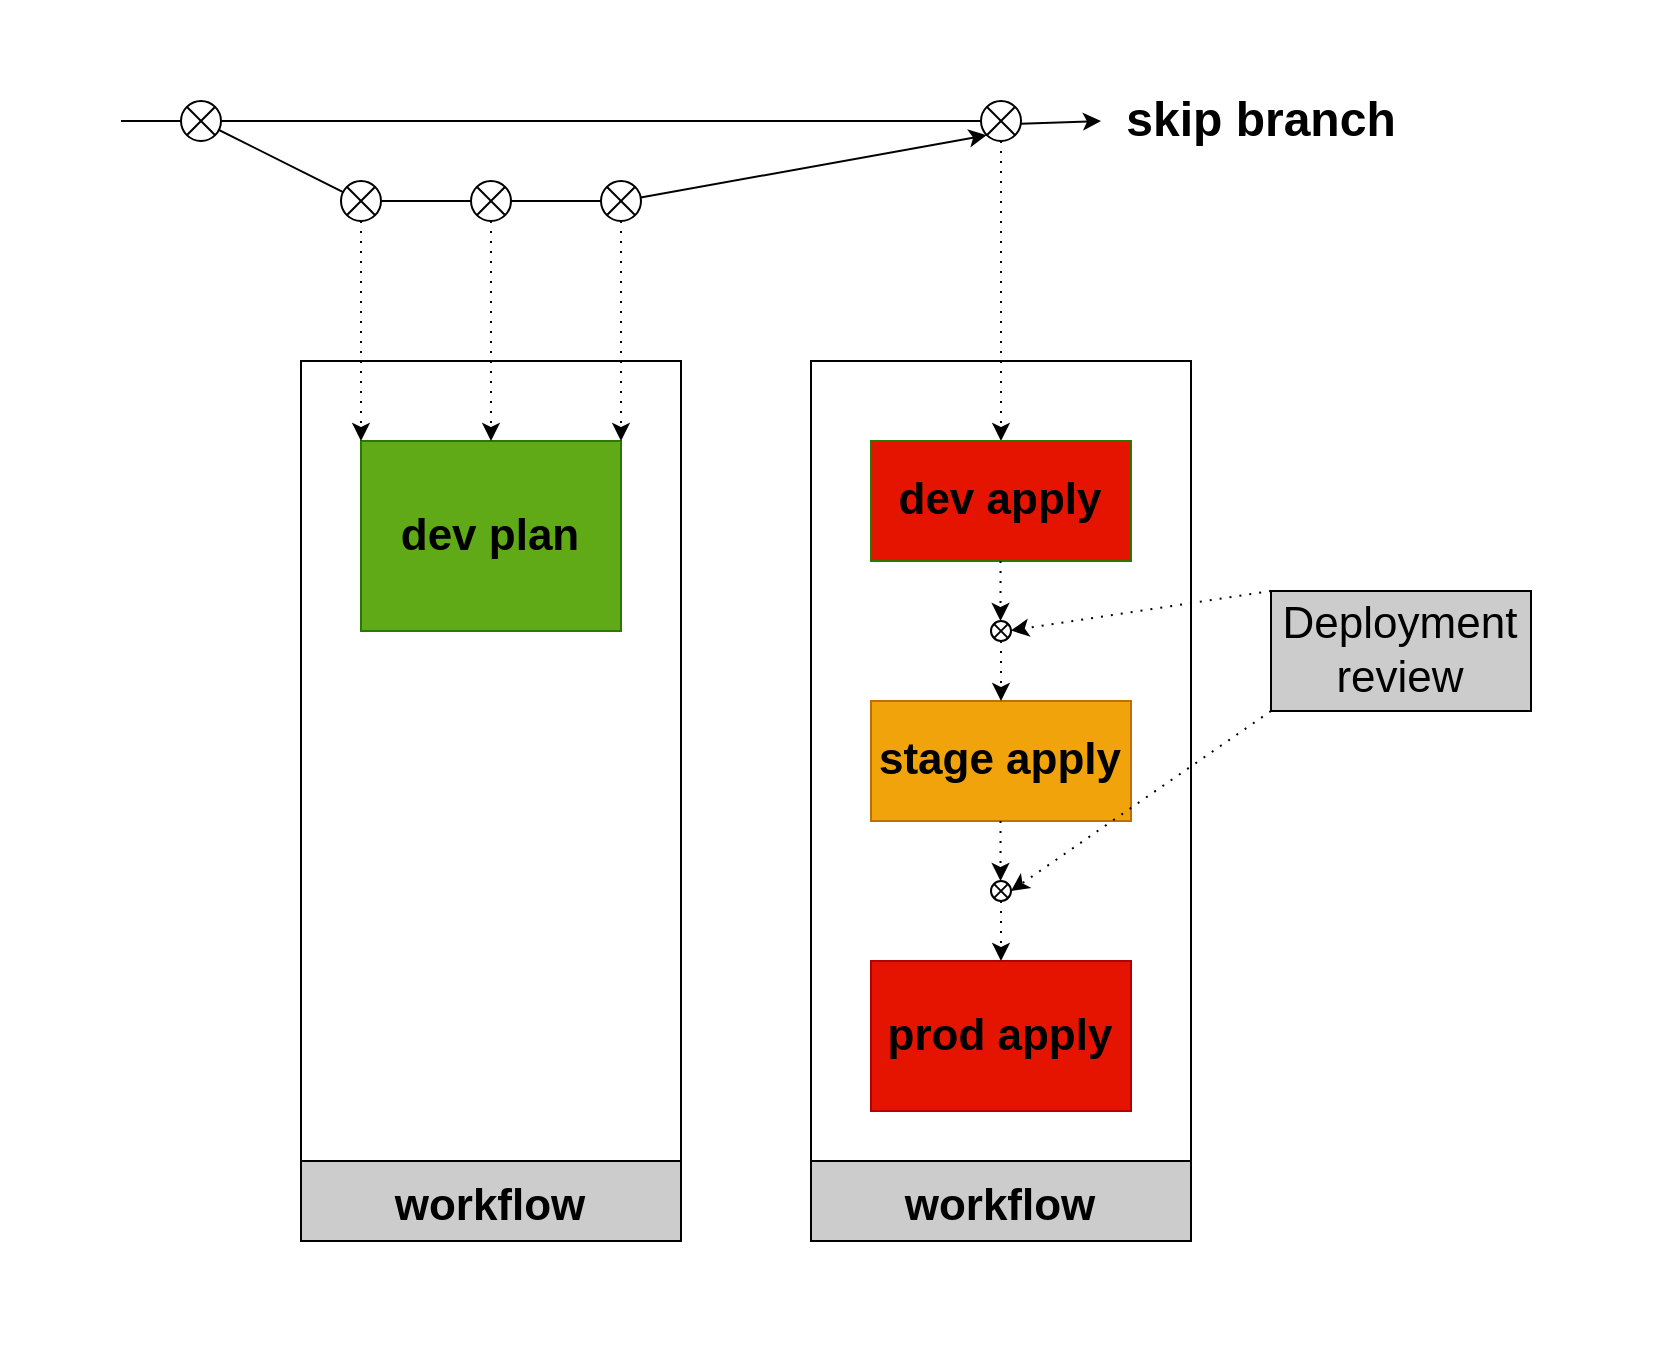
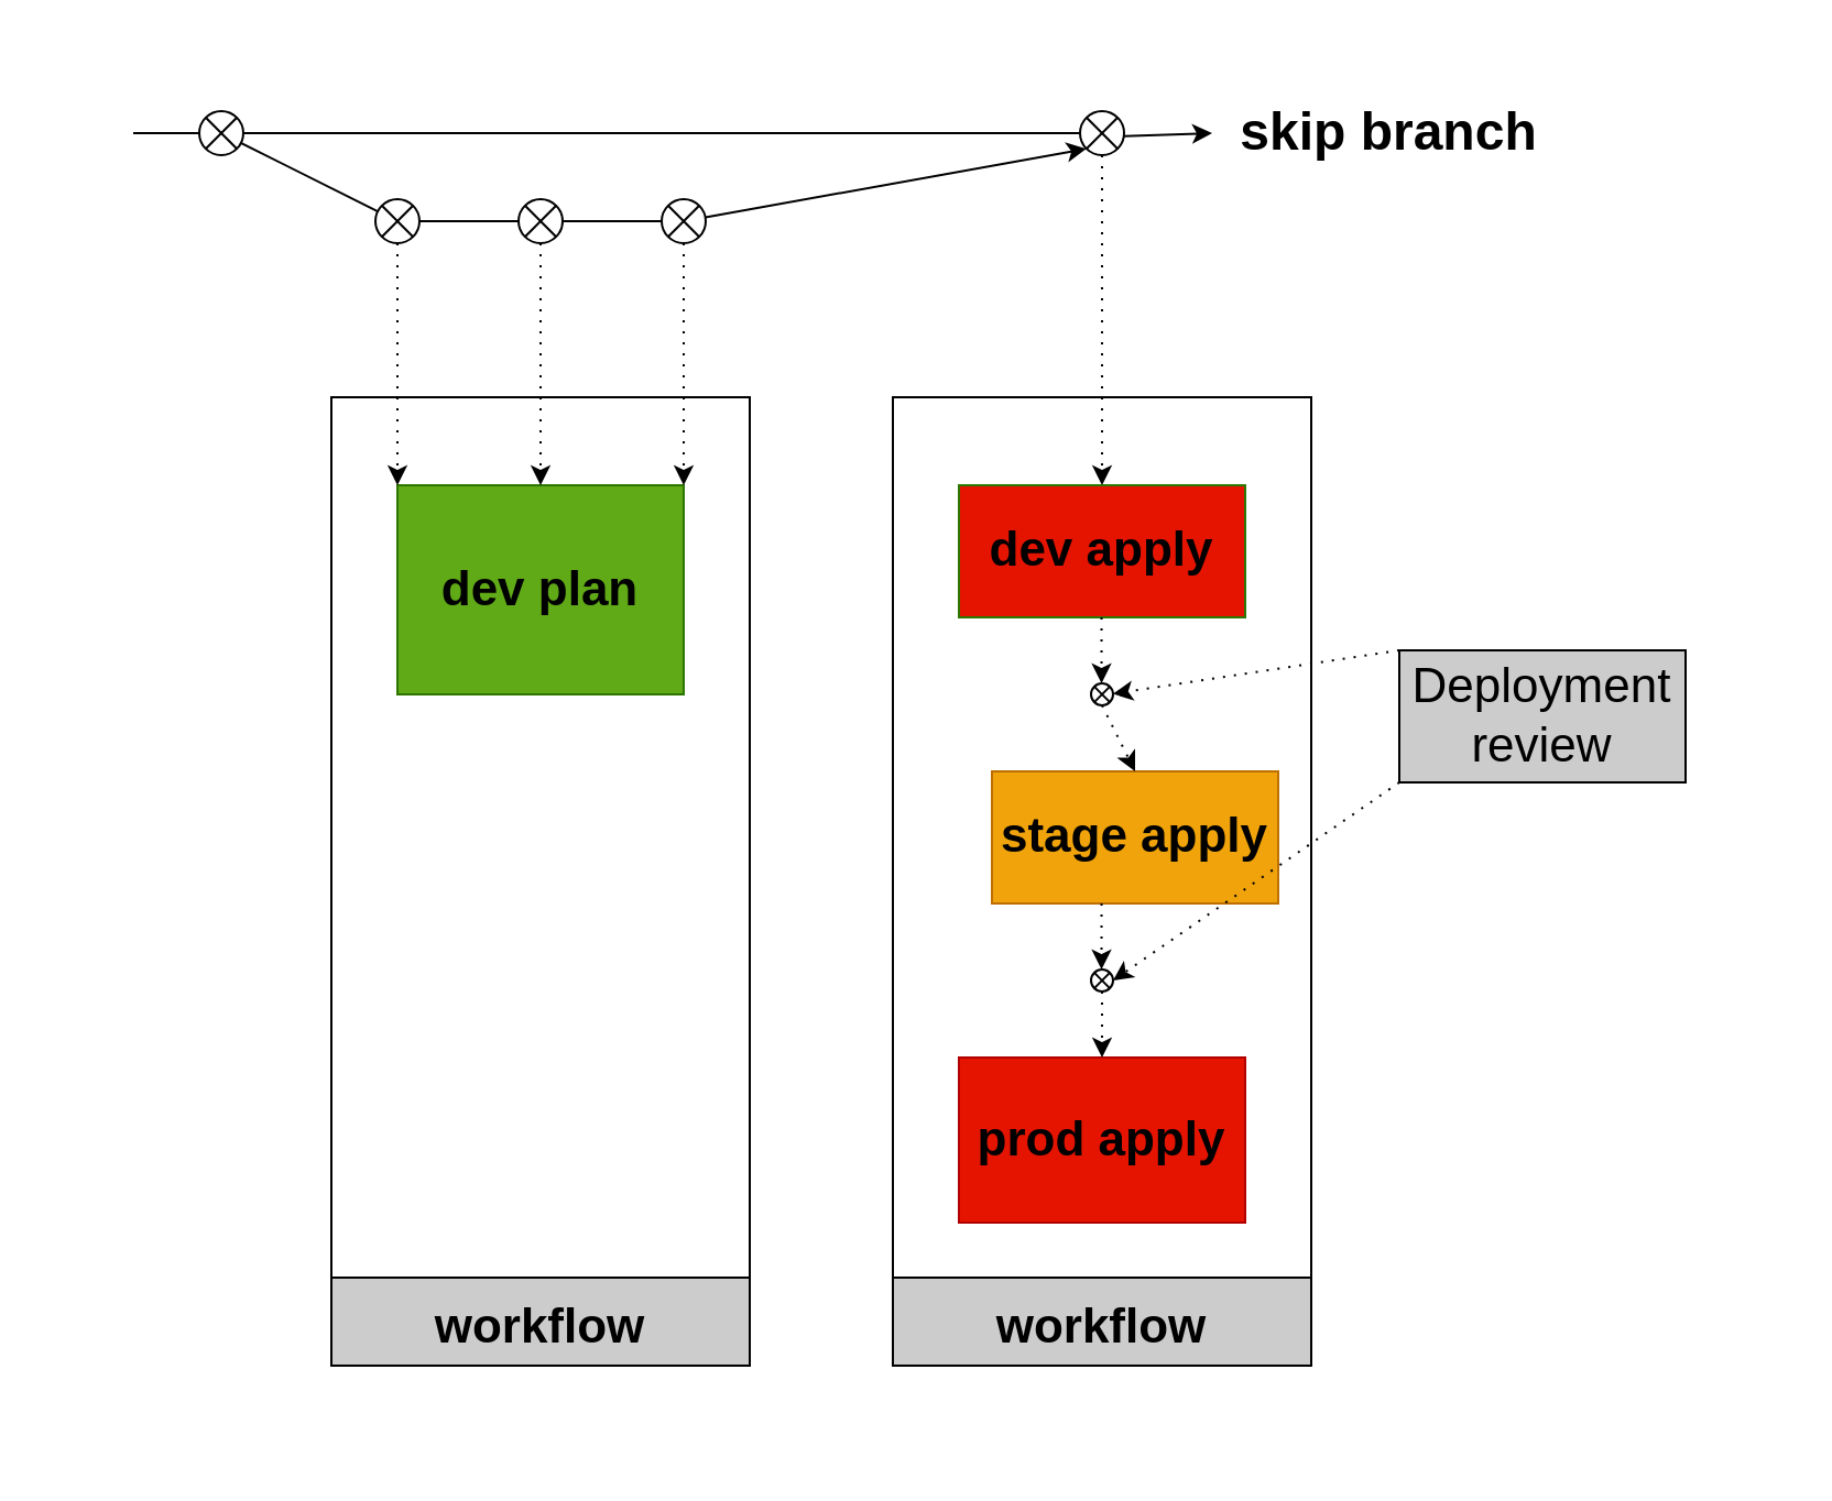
  <mxCell id="0" />
  <mxCell id="1" parent="0" />
  <mxCell id="2" value="" style="rounded=0;whiteSpace=wrap;html=1;strokeColor=#FFFFFF;fontSize=22;fontColor=#FFFFFF;fillColor=#FFFFFF;" vertex="1" parent="1"><mxGeometry y="20" width="790" height="640" as="geometry" x="20" /></mxCell>
  <mxCell id="3" value="" style="endArrow=classic;html=1;startArrow=none;strokeColor=#000000;" edge="1" parent="1" source="10" target="26"><mxGeometry width="50" height="50" relative="1" as="geometry"><mxPoint x="60" y="60" as="sourcePoint" /><mxPoint x="560" y="60" as="targetPoint" /></mxGeometry></mxCell>
  <mxCell id="4" value="" style="endArrow=classic;html=1;startArrow=none;entryX=0;entryY=1;entryDx=0;entryDy=0;strokeColor=#000000;" edge="1" parent="1" source="24" target="10"><mxGeometry width="50" height="50" relative="1" as="geometry"><mxPoint x="420" y="100" as="sourcePoint" /><mxPoint x="500" y="100" as="targetPoint" /></mxGeometry></mxCell>
  <mxCell id="5" value="" style="endArrow=none;html=1;strokeColor=#000000;" edge="1" parent="1" target="6"><mxGeometry width="50" height="50" relative="1" as="geometry"><mxPoint x="100" y="60" as="sourcePoint" /><mxPoint x="420" y="100" as="targetPoint" /><Array as="points" /></mxGeometry></mxCell>
  <mxCell id="6" value="" style="shape=sumEllipse;perimeter=ellipsePerimeter;whiteSpace=wrap;html=1;backgroundOutline=1;fillColor=#FFFFFF;strokeColor=#000000;" vertex="1" parent="1"><mxGeometry x="170" y="90" width="20" height="20" as="geometry" /></mxCell>
  <mxCell id="7" value="" style="endArrow=none;html=1;startArrow=none;strokeColor=#000000;" edge="1" parent="1" source="6" target="8"><mxGeometry width="50" height="50" relative="1" as="geometry"><mxPoint x="180" y="100" as="sourcePoint" /><mxPoint x="420" y="100" as="targetPoint" /><Array as="points" /></mxGeometry></mxCell>
  <mxCell id="8" value="" style="shape=sumEllipse;perimeter=ellipsePerimeter;whiteSpace=wrap;html=1;backgroundOutline=1;fillColor=#FFFFFF;strokeColor=#000000;" vertex="1" parent="1"><mxGeometry x="235" y="90" width="20" height="20" as="geometry" /></mxCell>
  <mxCell id="9" value="" style="endArrow=none;html=1;strokeColor=#000000;" edge="1" parent="1" target="10"><mxGeometry width="50" height="50" relative="1" as="geometry"><mxPoint x="60" y="60" as="sourcePoint" /><mxPoint x="660" y="60" as="targetPoint" /></mxGeometry></mxCell>
  <mxCell id="10" value="" style="shape=sumEllipse;perimeter=ellipsePerimeter;whiteSpace=wrap;html=1;backgroundOutline=1;fillColor=#FFFFFF;strokeColor=#000000;" vertex="1" parent="1"><mxGeometry x="490" y="50" width="20" height="20" as="geometry" /></mxCell>
  <mxCell id="11" value="" style="shape=sumEllipse;perimeter=ellipsePerimeter;whiteSpace=wrap;html=1;backgroundOutline=1;fillColor=#FFFFFF;strokeColor=#000000;" vertex="1" parent="1"><mxGeometry x="90" y="50" width="20" height="20" as="geometry" /></mxCell>
  <mxCell id="12" value="" style="endArrow=classic;html=1;dashed=1;dashPattern=1 4;exitX=0.5;exitY=1;exitDx=0;exitDy=0;entryX=0.5;entryY=0;entryDx=0;entryDy=0;strokeColor=#000000;" edge="1" parent="1" source="10" target="13"><mxGeometry width="50" height="50" relative="1" as="geometry"><mxPoint x="700" y="510" as="sourcePoint" /><mxPoint x="690" y="130" as="targetPoint" /></mxGeometry></mxCell>
  <mxCell id="13" value="&lt;font style=&quot;font-size: 22px;&quot;&gt;&lt;b&gt;dev apply&lt;/b&gt;&lt;/font&gt;" style="rounded=0;whiteSpace=wrap;html=1;fillColor=#e51400;fontColor=#000000;strokeColor=#2D7600;" vertex="1" parent="1"><mxGeometry x="435" y="220" width="130" height="60" as="geometry" /></mxCell>
- <mxCell id="14" value="&lt;font style=&quot;font-size: 22px;&quot;&gt;&lt;b&gt;stage apply&lt;/b&gt;&lt;/font&gt;" style="rounded=0;whiteSpace=wrap;html=1;fillColor=#f0a30a;fontColor=#000000;strokeColor=#BD7000;" vertex="1" parent="1"><mxGeometry x="435" y="350" width="130" height="60" as="geometry" /></mxCell>
+ <mxCell id="14" value="&lt;font style=&quot;font-size: 22px;&quot;&gt;&lt;b&gt;stage apply&lt;/b&gt;&lt;/font&gt;" style="rounded=0;whiteSpace=wrap;html=1;fillColor=#f0a30a;fontColor=#000000;strokeColor=#BD7000;" vertex="1" parent="1"><mxGeometry x="450" y="350" width="130" height="60" as="geometry" /></mxCell>
  <mxCell id="15" value="&lt;font style=&quot;font-size: 22px;&quot;&gt;&lt;b&gt;prod apply&lt;/b&gt;&lt;/font&gt;" style="rounded=0;whiteSpace=wrap;html=1;fillColor=#e51400;fontColor=#000000;strokeColor=#B20000;" vertex="1" parent="1"><mxGeometry x="435" y="480" width="130" height="75" as="geometry" /></mxCell>
  <mxCell id="16" value="workflow" style="swimlane;strokeColor=#000000;fontSize=22;fontColor=#000000;direction=west;startSize=40;fillColor=#CCCCCC;" vertex="1" parent="1"><mxGeometry x="405" y="180" width="190" height="440" as="geometry"><mxRectangle x="410" y="220" width="140" height="40" as="alternateBounds" /></mxGeometry></mxCell>
  <mxCell id="17" value="" style="endArrow=classic;html=1;dashed=1;dashPattern=1 4;entryX=0.5;entryY=0;entryDx=0;entryDy=0;strokeColor=#000000;exitX=0.5;exitY=1;exitDx=0;exitDy=0;startArrow=none;" edge="1" parent="16"><mxGeometry width="50" height="50" relative="1" as="geometry"><mxPoint x="94.76" y="100" as="sourcePoint" /><mxPoint x="94.76" y="130" as="targetPoint" /></mxGeometry></mxCell>
  <mxCell id="18" value="" style="endArrow=classic;html=1;dashed=1;dashPattern=1 4;entryX=0.5;entryY=0;entryDx=0;entryDy=0;strokeColor=#000000;exitX=0.5;exitY=1;exitDx=0;exitDy=0;startArrow=none;" edge="1" parent="16"><mxGeometry width="50" height="50" relative="1" as="geometry"><mxPoint x="94.76" y="230" as="sourcePoint" /><mxPoint x="94.76" y="260" as="targetPoint" /></mxGeometry></mxCell>
  <mxCell id="19" value="workflow" style="swimlane;strokeColor=#000000;fontSize=22;fontColor=#000000;direction=west;startSize=40;fillColor=#CCCCCC;" vertex="1" parent="1"><mxGeometry x="150" y="180" width="190" height="440" as="geometry"><mxRectangle x="410" y="220" width="140" height="40" as="alternateBounds" /></mxGeometry></mxCell>
  <mxCell id="20" value="&lt;font style=&quot;font-size: 22px;&quot;&gt;&lt;b&gt;dev plan&lt;/b&gt;&lt;/font&gt;" style="rounded=0;whiteSpace=wrap;html=1;fillColor=#60a917;fontColor=#000000;strokeColor=#2D7600;" vertex="1" parent="19"><mxGeometry x="30" y="40" width="130" height="95" as="geometry" /></mxCell>
  <mxCell id="21" value="" style="endArrow=classic;html=1;dashed=1;dashPattern=1 4;exitX=0.5;exitY=1;exitDx=0;exitDy=0;entryX=0;entryY=0;entryDx=0;entryDy=0;strokeColor=#000000;" edge="1" parent="1" source="6" target="20"><mxGeometry width="50" height="50" relative="1" as="geometry"><mxPoint x="740" y="140" as="sourcePoint" /><mxPoint x="740" y="290" as="targetPoint" /></mxGeometry></mxCell>
  <mxCell id="22" value="" style="endArrow=classic;html=1;dashed=1;dashPattern=1 4;exitX=0.5;exitY=1;exitDx=0;exitDy=0;entryX=0.5;entryY=0;entryDx=0;entryDy=0;strokeColor=#000000;" edge="1" parent="1" source="8" target="20"><mxGeometry width="50" height="50" relative="1" as="geometry"><mxPoint x="190" y="120" as="sourcePoint" /><mxPoint x="255" y="230" as="targetPoint" /></mxGeometry></mxCell>
  <mxCell id="23" value="" style="endArrow=none;html=1;startArrow=none;strokeColor=#000000;" edge="1" parent="1" source="8" target="24"><mxGeometry width="50" height="50" relative="1" as="geometry"><mxPoint x="235" y="100" as="sourcePoint" /><mxPoint x="420" y="100" as="targetPoint" /><Array as="points" /></mxGeometry></mxCell>
  <mxCell id="24" value="" style="shape=sumEllipse;perimeter=ellipsePerimeter;whiteSpace=wrap;html=1;backgroundOutline=1;fillColor=#FFFFFF;strokeColor=#000000;" vertex="1" parent="1"><mxGeometry x="300" y="90" width="20" height="20" as="geometry" /></mxCell>
  <mxCell id="25" value="" style="endArrow=classic;html=1;dashed=1;dashPattern=1 4;exitX=0.5;exitY=1;exitDx=0;exitDy=0;entryX=1;entryY=0;entryDx=0;entryDy=0;strokeColor=#000000;" edge="1" parent="1" source="24" target="20"><mxGeometry width="50" height="50" relative="1" as="geometry"><mxPoint x="255" y="120" as="sourcePoint" /><mxPoint x="255" y="230" as="targetPoint" /></mxGeometry></mxCell>
  <mxCell id="26" value="&lt;font color=&quot;#000000&quot;&gt;skip branch&lt;/font&gt;" style="text;strokeColor=none;fillColor=none;html=1;fontSize=24;fontStyle=1;verticalAlign=middle;align=center;fontColor=#FFFFFF;" vertex="1" parent="1"><mxGeometry x="550" y="40" width="160" height="40" as="geometry" /></mxCell>
  <mxCell id="27" value="" style="endArrow=classic;html=1;dashed=1;dashPattern=1 4;entryX=0.5;entryY=0;entryDx=0;entryDy=0;strokeColor=#000000;exitX=0.5;exitY=1;exitDx=0;exitDy=0;startArrow=none;" edge="1" parent="1" source="31" target="14"><mxGeometry width="50" height="50" relative="1" as="geometry"><mxPoint x="670" y="240" as="sourcePoint" /><mxPoint x="670" y="390" as="targetPoint" /></mxGeometry></mxCell>
  <mxCell id="28" value="" style="endArrow=classic;html=1;dashed=1;dashPattern=1 4;entryX=0.5;entryY=0;entryDx=0;entryDy=0;strokeColor=#000000;exitX=0.5;exitY=1;exitDx=0;exitDy=0;startArrow=none;" edge="1" parent="1" source="32" target="15"><mxGeometry width="50" height="50" relative="1" as="geometry"><mxPoint x="510" y="290" as="sourcePoint" /><mxPoint x="510" y="330" as="targetPoint" /></mxGeometry></mxCell>
  <mxCell id="29" value="Deployment&lt;br&gt;review" style="rounded=0;whiteSpace=wrap;html=1;strokeColor=#000000;fontSize=22;fontColor=#000000;fillColor=#CCCCCC;" vertex="1" parent="1"><mxGeometry x="635" y="295" width="130" height="60" as="geometry" /></mxCell>
  <mxCell id="30" value="" style="endArrow=classic;html=1;dashed=1;dashPattern=1 4;exitX=0;exitY=1;exitDx=0;exitDy=0;strokeColor=#000000;entryX=1;entryY=0.5;entryDx=0;entryDy=0;" edge="1" parent="1" source="29" target="32"><mxGeometry width="50" height="50" relative="1" as="geometry"><mxPoint x="780" y="460" as="sourcePoint" /><mxPoint x="630" y="460" as="targetPoint" /></mxGeometry></mxCell>
  <mxCell id="31" value="" style="shape=sumEllipse;perimeter=ellipsePerimeter;whiteSpace=wrap;html=1;backgroundOutline=1;fillColor=#FFFFFF;strokeColor=#000000;" vertex="1" parent="1"><mxGeometry x="495" y="310" width="10" height="10" as="geometry" /></mxCell>
  <mxCell id="32" value="" style="shape=sumEllipse;perimeter=ellipsePerimeter;whiteSpace=wrap;html=1;backgroundOutline=1;fillColor=#FFFFFF;strokeColor=#000000;" vertex="1" parent="1"><mxGeometry x="495" y="440" width="10" height="10" as="geometry" /></mxCell>
  <mxCell id="33" value="" style="endArrow=classic;html=1;dashed=1;dashPattern=1 4;exitX=0;exitY=0;exitDx=0;exitDy=0;strokeColor=#000000;" edge="1" parent="1" source="29"><mxGeometry width="50" height="50" relative="1" as="geometry"><mxPoint x="655" y="314.76" as="sourcePoint" /><mxPoint x="505" y="314.76" as="targetPoint" /></mxGeometry></mxCell>
